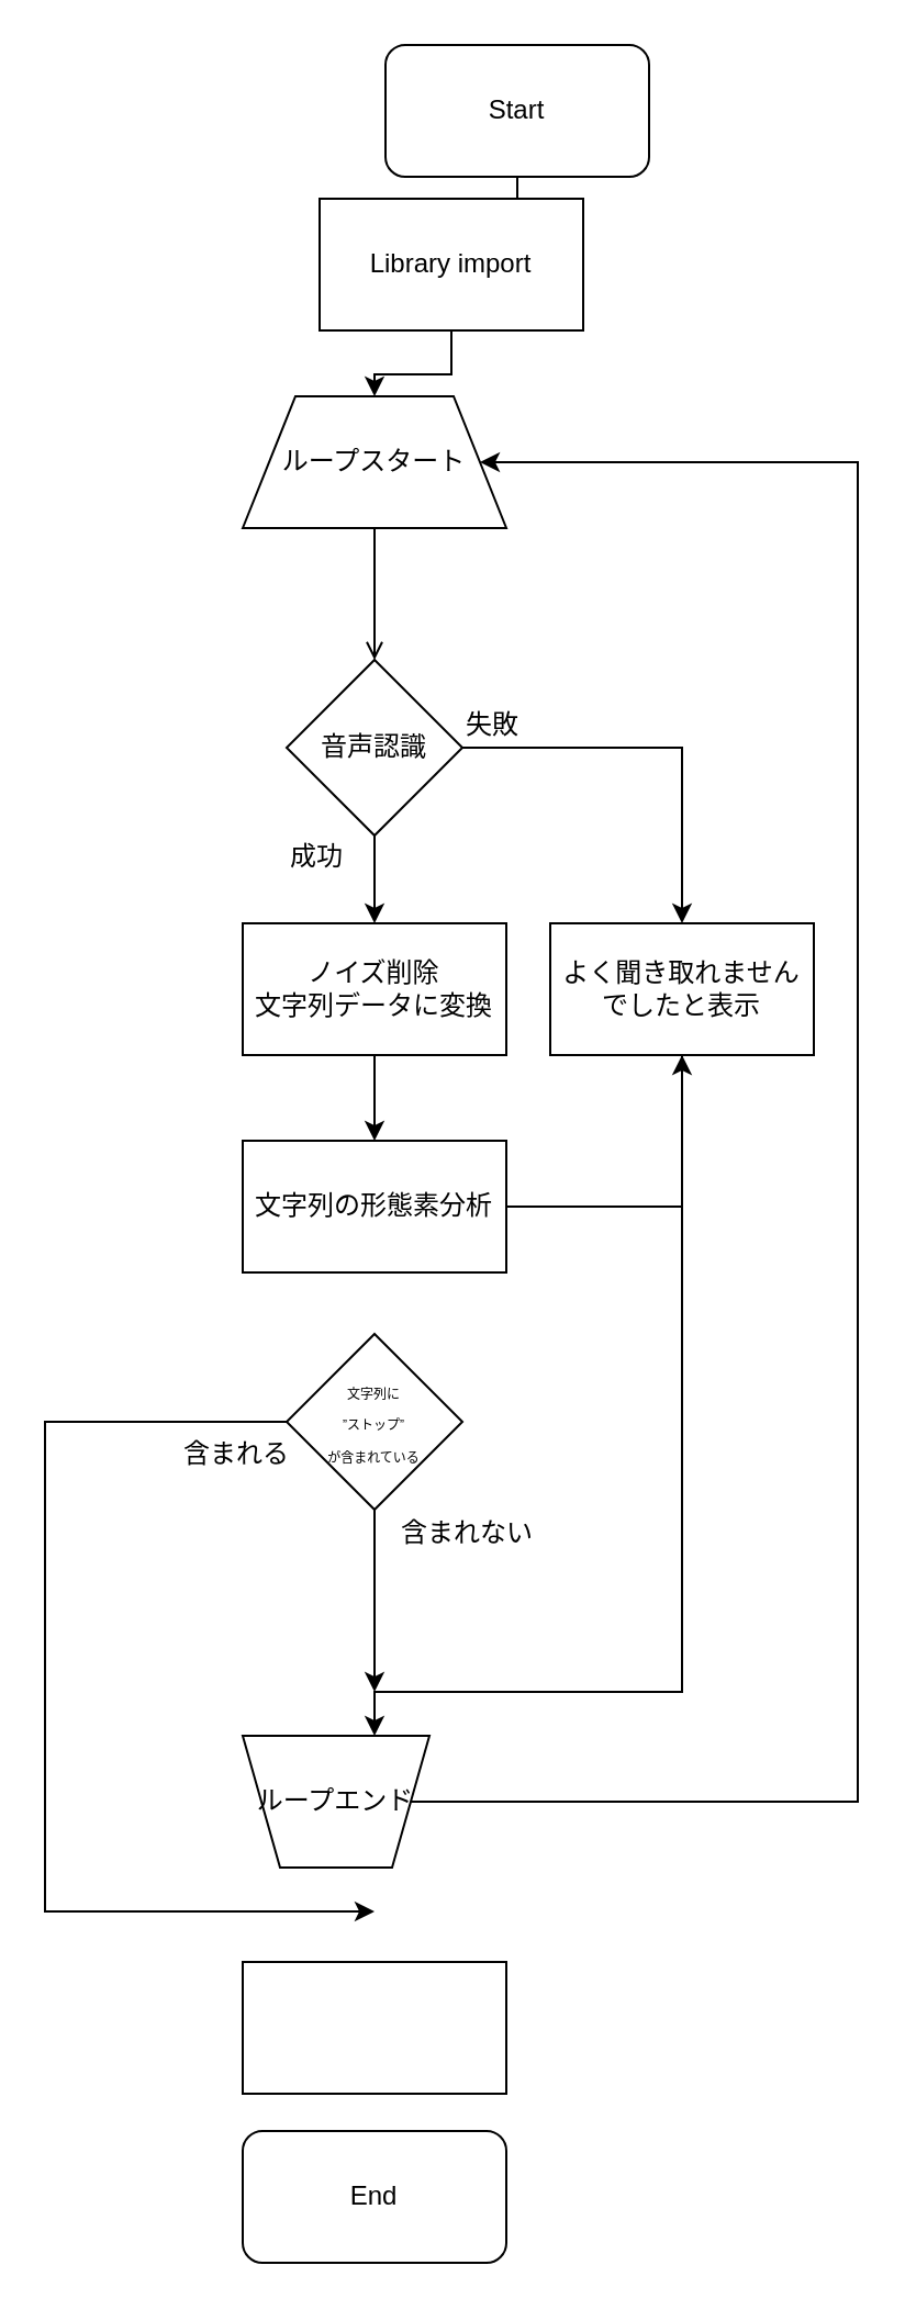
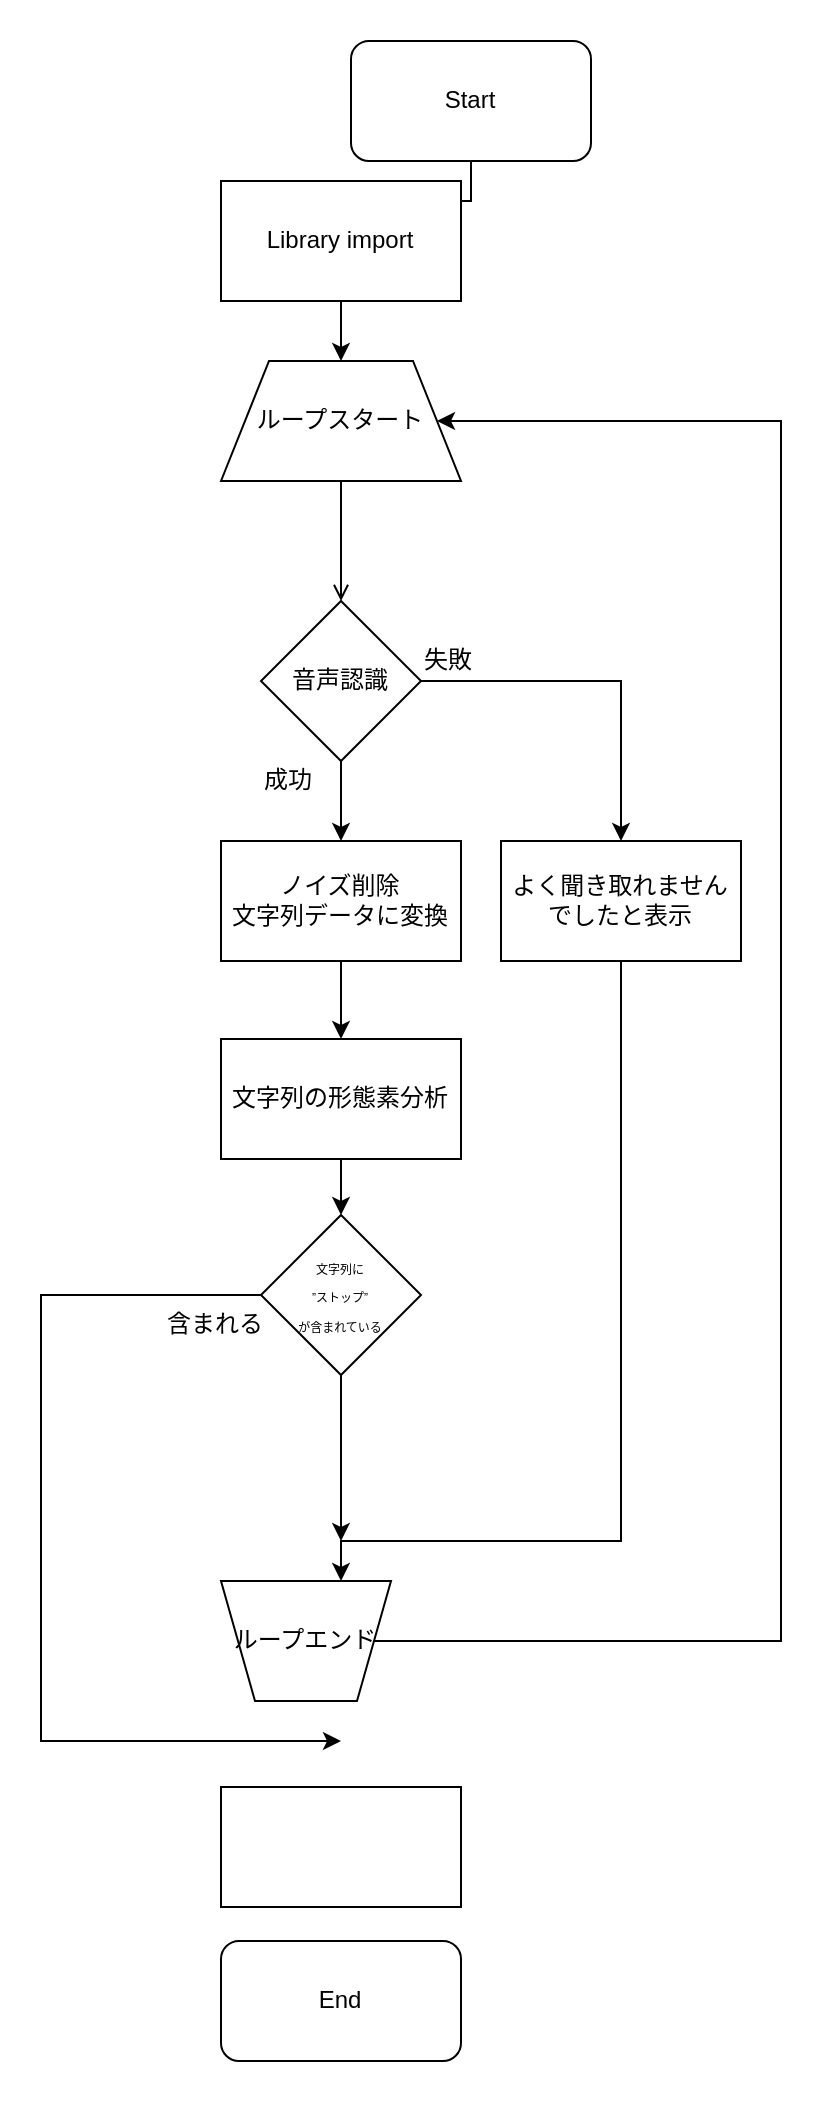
  <mxCell id="0" />
  <mxCell id="1" parent="0" />
  <mxCell id="2" value="" style="edgeStyle=orthogonalEdgeStyle;rounded=0;orthogonalLoop=1;jettySize=auto;html=1;" parent="1" source="4" target="12" edge="1"><mxGeometry relative="1" as="geometry" /></mxCell>
  <mxCell id="3" style="edgeStyle=orthogonalEdgeStyle;rounded=0;orthogonalLoop=1;jettySize=auto;html=1;entryX=0.5;entryY=0;entryDx=0;entryDy=0;" parent="1" source="4" target="10" edge="1"><mxGeometry relative="1" as="geometry" /></mxCell>
  <mxCell id="4" value="音声認識" style="rhombus;whiteSpace=wrap;html=1;" parent="1" vertex="1"><mxGeometry x="130" y="300" width="80" height="80" as="geometry" /></mxCell>
  <mxCell id="5" value="" style="edgeStyle=orthogonalEdgeStyle;rounded=0;orthogonalLoop=1;jettySize=auto;html=1;" parent="1" source="6" target="8" edge="1"><mxGeometry relative="1" as="geometry" /></mxCell>
  <mxCell id="6" value="Start" style="rounded=1;whiteSpace=wrap;html=1;" parent="1" vertex="1"><mxGeometry x="175" y="20" width="120" height="60" as="geometry" /></mxCell>
  <mxCell id="7" value="" style="edgeStyle=orthogonalEdgeStyle;rounded=0;orthogonalLoop=1;jettySize=auto;html=1;" parent="1" source="8" target="16" edge="1"><mxGeometry relative="1" as="geometry" /></mxCell>
- <mxCell id="8" value="Library import" style="rounded=0;whiteSpace=wrap;html=1;" parent="1" vertex="1"><mxGeometry x="145" y="90" width="120" height="60" as="geometry" /></mxCell>
+ <mxCell id="8" value="Library import" style="rounded=0;whiteSpace=wrap;html=1;" parent="1" vertex="1"><mxGeometry x="110" y="90" width="120" height="60" as="geometry" /></mxCell>
  <mxCell id="9" style="edgeStyle=orthogonalEdgeStyle;rounded=0;orthogonalLoop=1;jettySize=auto;html=1;" edge="1" parent="1" source="10" target="18"><mxGeometry relative="1" as="geometry"><Array as="points"><mxPoint x="310" y="770" /><mxPoint x="170" y="770" /></Array></mxGeometry></mxCell>
  <mxCell id="10" value="よく聞き取れませんでしたと表示" style="rounded=0;whiteSpace=wrap;html=1;" parent="1" vertex="1"><mxGeometry x="250" y="420" width="120" height="60" as="geometry" /></mxCell>
  <mxCell id="11" style="edgeStyle=orthogonalEdgeStyle;rounded=0;orthogonalLoop=1;jettySize=auto;html=1;entryX=0.5;entryY=0;entryDx=0;entryDy=0;" edge="1" parent="1" source="12" target="21"><mxGeometry relative="1" as="geometry"><mxPoint x="170" y="497" as="targetPoint" /></mxGeometry></mxCell>
  <mxCell id="12" value="ノイズ削除&lt;br&gt;文字列データに変換" style="rounded=0;whiteSpace=wrap;html=1;" parent="1" vertex="1"><mxGeometry x="110" y="420" width="120" height="60" as="geometry" /></mxCell>
  <mxCell id="13" value="成功" style="text;html=1;resizable=0;points=[];autosize=1;align=left;verticalAlign=top;spacingTop=-4;" parent="1" vertex="1"><mxGeometry x="130" y="380" width="40" height="10" as="geometry" /></mxCell>
  <mxCell id="14" value="失敗" style="text;html=1;resizable=0;points=[];autosize=1;align=left;verticalAlign=top;spacingTop=-4;" parent="1" vertex="1"><mxGeometry x="210" y="320" width="40" height="10" as="geometry" /></mxCell>
  <mxCell id="15" value="" style="edgeStyle=orthogonalEdgeStyle;rounded=0;orthogonalLoop=1;jettySize=auto;html=1;endArrow=open;" parent="1" source="16" target="4" edge="1"><mxGeometry relative="1" as="geometry" /></mxCell>
  <mxCell id="16" value="ループスタート" style="shape=trapezoid;perimeter=trapezoidPerimeter;whiteSpace=wrap;html=1;" parent="1" vertex="1"><mxGeometry x="110" y="180" width="120" height="60" as="geometry" /></mxCell>
  <mxCell id="17" value="" style="edgeStyle=orthogonalEdgeStyle;rounded=0;orthogonalLoop=1;jettySize=auto;html=1;entryX=1;entryY=0.5;entryDx=0;entryDy=0;" edge="1" parent="1" source="18" target="16"><mxGeometry relative="1" as="geometry"><mxPoint x="277" y="214" as="targetPoint" /><Array as="points"><mxPoint x="390" y="820" /><mxPoint x="390" y="210" /></Array></mxGeometry></mxCell>
  <mxCell id="18" value="ループエンド" style="shape=trapezoid;perimeter=trapezoidPerimeter;whiteSpace=wrap;html=1;direction=west;" parent="1" vertex="1"><mxGeometry x="110" y="790" width="85" height="60" as="geometry" /></mxCell>
  <mxCell id="19" value="End" style="rounded=1;whiteSpace=wrap;html=1;" vertex="1" parent="1"><mxGeometry x="110" y="970" width="120" height="60" as="geometry" /></mxCell>
- <mxCell id="20" style="edgeStyle=orthogonalEdgeStyle;rounded=0;orthogonalLoop=1;jettySize=auto;html=1;" edge="1" parent="1" source="21" target="10"><mxGeometry relative="1" as="geometry" /></mxCell>
+ <mxCell id="20" style="edgeStyle=orthogonalEdgeStyle;rounded=0;orthogonalLoop=1;jettySize=auto;html=1;entryX=0.5;entryY=0;entryDx=0;entryDy=0;" edge="1" parent="1" source="21" target="26"><mxGeometry relative="1" as="geometry" /></mxCell>
  <mxCell id="21" value="文字列の形態素分析" style="rounded=0;whiteSpace=wrap;html=1;" vertex="1" parent="1"><mxGeometry x="110" y="519" width="120" height="60" as="geometry" /></mxCell>
  <mxCell id="22" value="" style="edgeStyle=orthogonalEdgeStyle;rounded=0;orthogonalLoop=1;jettySize=auto;html=1;" edge="1" parent="1" source="26"><mxGeometry relative="1" as="geometry"><mxPoint x="170" y="870" as="targetPoint" /><Array as="points"><mxPoint x="20" y="647" /><mxPoint x="20" y="870" /></Array></mxGeometry></mxCell>
  <mxCell id="23" value="" style="edgeStyle=orthogonalEdgeStyle;rounded=0;orthogonalLoop=1;jettySize=auto;html=1;" edge="1" parent="1" source="26"><mxGeometry relative="1" as="geometry"><mxPoint x="170" y="770" as="targetPoint" /><Array as="points"><mxPoint x="170" y="750" /><mxPoint x="170" y="750" /></Array></mxGeometry></mxCell>
  <mxCell id="24" value="含まれる" style="text;html=1;align=center;verticalAlign=middle;resizable=0;points=[];autosize=1;" vertex="1" parent="1"><mxGeometry x="74" y="651" width="66" height="22" as="geometry" /></mxCell>
- <mxCell id="25" value="含まれない" style="text;html=1;align=center;verticalAlign=middle;resizable=0;points=[];autosize=1;" vertex="1" parent="1"><mxGeometry x="173" y="687" width="77" height="22" as="geometry" /></mxCell>
  <mxCell id="26" value="&lt;font style=&quot;font-size: 6px&quot;&gt;文字列に&lt;br style=&quot;font-size: 6px&quot;&gt;”ストップ”&lt;br style=&quot;font-size: 6px&quot;&gt;が含まれている&lt;/font&gt;" style="rhombus;whiteSpace=wrap;html=1;" vertex="1" parent="1"><mxGeometry x="130" y="607" width="80" height="80" as="geometry" /></mxCell>
  <mxCell id="27" value="" style="rounded=0;whiteSpace=wrap;html=1;" vertex="1" parent="1"><mxGeometry x="110" y="893" width="120" height="60" as="geometry" /></mxCell>
